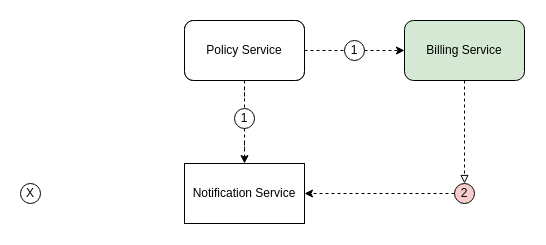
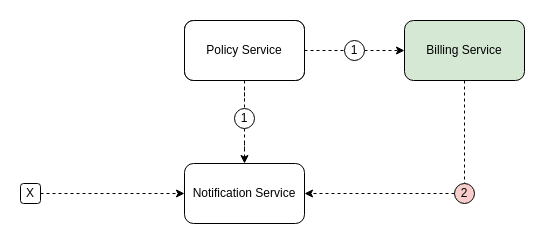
  <mxCell id="0" />
  <mxCell id="1" parent="0" />
  <mxCell id="2" value="" style="edgeStyle=orthogonalEdgeStyle;rounded=0;orthogonalLoop=1;jettySize=auto;html=1;dashed=1;entryX=0.5;entryY=0;entryDx=0;entryDy=0;" edge="1" parent="1" source="9" target="5"><mxGeometry relative="1" as="geometry" /></mxCell>
  <mxCell id="3" style="edgeStyle=orthogonalEdgeStyle;rounded=0;orthogonalLoop=1;jettySize=auto;html=1;dashed=1;" edge="1" parent="1" source="11" target="7"><mxGeometry relative="1" as="geometry" /></mxCell>
  <mxCell id="4" value="Policy Service" style="rounded=1;whiteSpace=wrap;html=1;" vertex="1" parent="1"><mxGeometry x="184" y="20" width="120" height="60" as="geometry" /></mxCell>
- <mxCell id="5" value="Notification Service" style="whiteSpace=wrap;html=1;rounded=0;" vertex="1" parent="1"><mxGeometry x="184" y="163" width="120" height="60" as="geometry" /></mxCell>
- <mxCell id="6" value="" style="edgeStyle=orthogonalEdgeStyle;rounded=0;orthogonalLoop=1;jettySize=auto;html=1;dashed=1;endArrow=block;endFill=0;" edge="1" parent="1" source="7" target="14"><mxGeometry relative="1" as="geometry" /></mxCell>
+ <mxCell id="5" value="Notification Service" style="rounded=1;whiteSpace=wrap;html=1;" vertex="1" parent="1"><mxGeometry x="184" y="163" width="120" height="60" as="geometry" /></mxCell>
+ <mxCell id="6" value="" style="edgeStyle=orthogonalEdgeStyle;rounded=0;orthogonalLoop=1;jettySize=auto;html=1;dashed=1;endArrow=none;endFill=0;" edge="1" parent="1" source="7" target="14"><mxGeometry relative="1" as="geometry" /></mxCell>
  <mxCell id="7" value="Billing Service" style="rounded=1;whiteSpace=wrap;html=1;fillColor=#d5e8d4;" vertex="1" parent="1"><mxGeometry x="404" y="20" width="120" height="60" as="geometry" /></mxCell>
  <mxCell id="8" value="" style="edgeStyle=orthogonalEdgeStyle;rounded=0;orthogonalLoop=1;jettySize=auto;html=1;dashed=1;endArrow=none;endFill=0;" edge="1" parent="1" source="4" target="9"><mxGeometry relative="1" as="geometry"><mxPoint x="244" y="80" as="sourcePoint" /><mxPoint x="244" y="155" as="targetPoint" /></mxGeometry></mxCell>
  <mxCell id="9" value="1" style="ellipse;whiteSpace=wrap;html=1;" vertex="1" parent="1"><mxGeometry x="234" y="108" width="20" height="20" as="geometry" /></mxCell>
  <mxCell id="10" value="" style="edgeStyle=orthogonalEdgeStyle;rounded=0;orthogonalLoop=1;jettySize=auto;html=1;dashed=1;endArrow=none;endFill=0;" edge="1" parent="1" source="4" target="11"><mxGeometry relative="1" as="geometry"><mxPoint x="304" y="50" as="sourcePoint" /><mxPoint x="404" y="50" as="targetPoint" /></mxGeometry></mxCell>
  <mxCell id="11" value="1" style="ellipse;whiteSpace=wrap;html=1;" vertex="1" parent="1"><mxGeometry x="344" y="40" width="20" height="20" as="geometry" /></mxCell>
  <mxCell id="12" value="Policy Service" style="rounded=1;whiteSpace=wrap;html=1;" vertex="1" parent="1"><mxGeometry x="184" y="20" width="120" height="60" as="geometry" /></mxCell>
  <mxCell id="13" style="edgeStyle=orthogonalEdgeStyle;rounded=0;orthogonalLoop=1;jettySize=auto;html=1;dashed=1;" edge="1" parent="1" source="14" target="5"><mxGeometry relative="1" as="geometry"><Array as="points"><mxPoint x="354" y="193" /></Array></mxGeometry></mxCell>
  <mxCell id="14" value="2" style="ellipse;whiteSpace=wrap;html=1;fillColor=#f8cecc;" vertex="1" parent="1"><mxGeometry x="454" y="183" width="20" height="20" as="geometry" /></mxCell>
- <mxCell id="16" value="X" style="ellipse;whiteSpace=wrap;html=1;" vertex="1" parent="1"><mxGeometry x="20" y="183" width="20" height="20" as="geometry" /></mxCell>
+ <mxCell id="15" style="edgeStyle=orthogonalEdgeStyle;rounded=0;orthogonalLoop=1;jettySize=auto;html=1;dashed=1;" edge="1" parent="1" source="16" target="5"><mxGeometry relative="1" as="geometry"><Array as="points"><mxPoint x="30" y="193" /></Array></mxGeometry></mxCell>
+ <mxCell id="16" value="X" style="whiteSpace=wrap;html=1;rounded=1;" vertex="1" parent="1"><mxGeometry x="20" y="183" width="20" height="20" as="geometry" /></mxCell>
